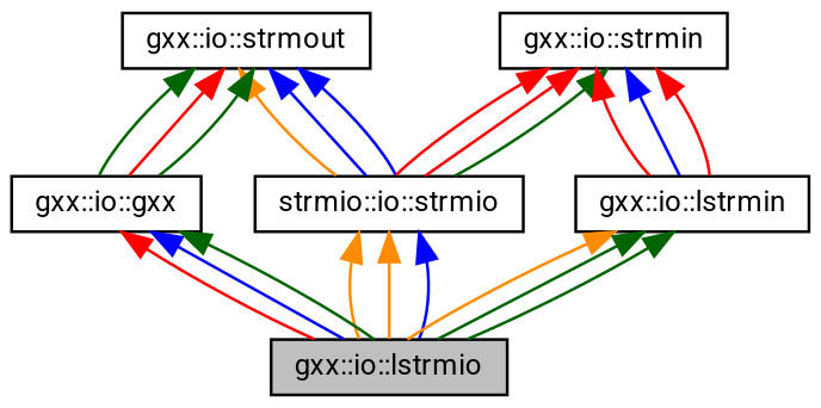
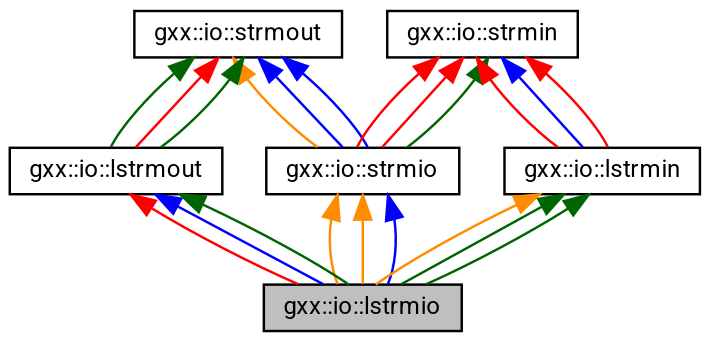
  digraph {
    fontname=Roboto
    node [color=black fillcolor=white fontname=Roboto fontsize=10 shape=record style=filled]
    edge [color=darkgreen dir=back fontname=Roboto fontsize=10 labelfontname=Helvetica labelfontsize=10 style=solid]
    n1 [fillcolor=grey75 fontcolor=black height=0.2 label="gxx::io::lstrmio" width=0.4]
-   n2 [height=0.2 label="strmio::io::strmio" width=0.4]
+   n2 [height=0.2 label="gxx::io::strmio" width=0.4]
    n3 [height=0.2 label="gxx::io::strmout" width=0.4]
-   n4 [height=0.2 label="gxx::io::gxx" width=0.4]
+   n4 [height=0.2 label="gxx::io::lstrmout" width=0.4]
    n5 [height=0.2 label="gxx::io::strmin" width=0.4]
    n6 [height=0.2 label="gxx::io::lstrmin" width=0.4]
    n2 -> n1 [color=darkorange]
    n2 -> n1 [color=darkorange]
    n2 -> n1 [color=blue]
    n3 -> n2 [color=darkorange]
    n3 -> n2 [color=blue]
    n3 -> n2 [color=blue]
    n3 -> n4
    n3 -> n4 [color=red]
    n3 -> n4
    n4 -> n1 [color=red]
    n4 -> n1 [color=blue]
    n4 -> n1
    n5 -> n2 [color=red]
    n5 -> n2 [color=red]
    n5 -> n2
    n5 -> n6 [color=red]
    n5 -> n6 [color=blue]
    n5 -> n6 [color=red]
    n6 -> n1 [color=darkorange]
    n6 -> n1
    n6 -> n1
  }
